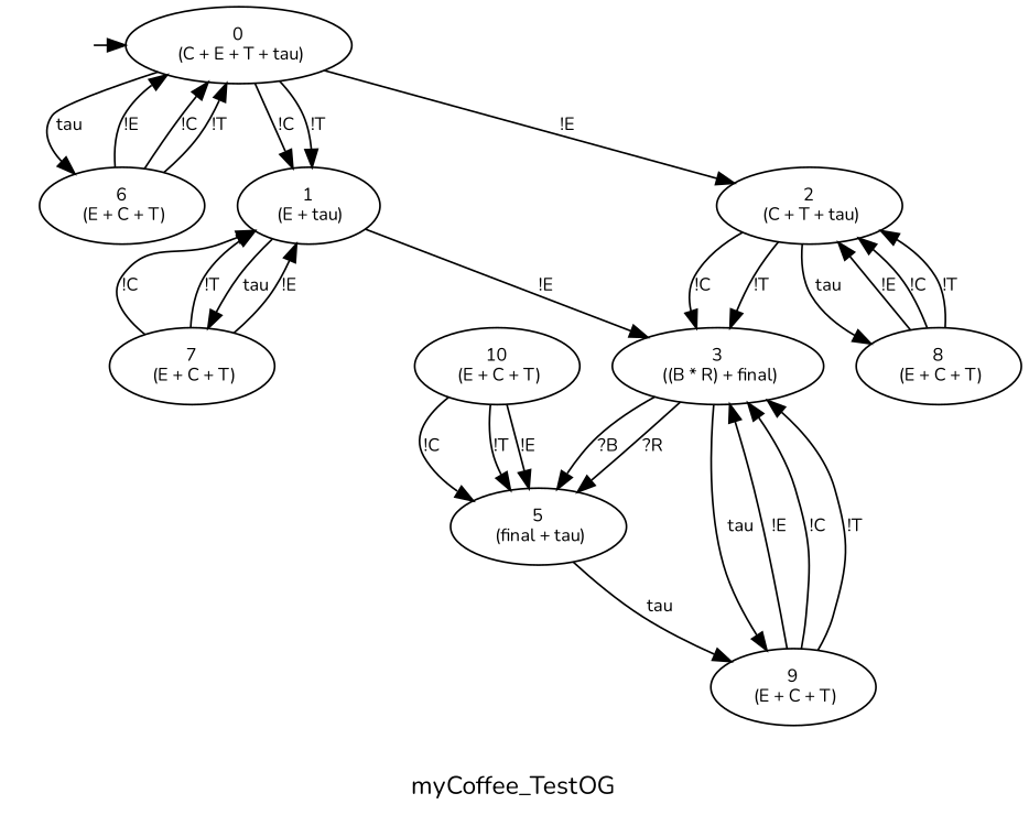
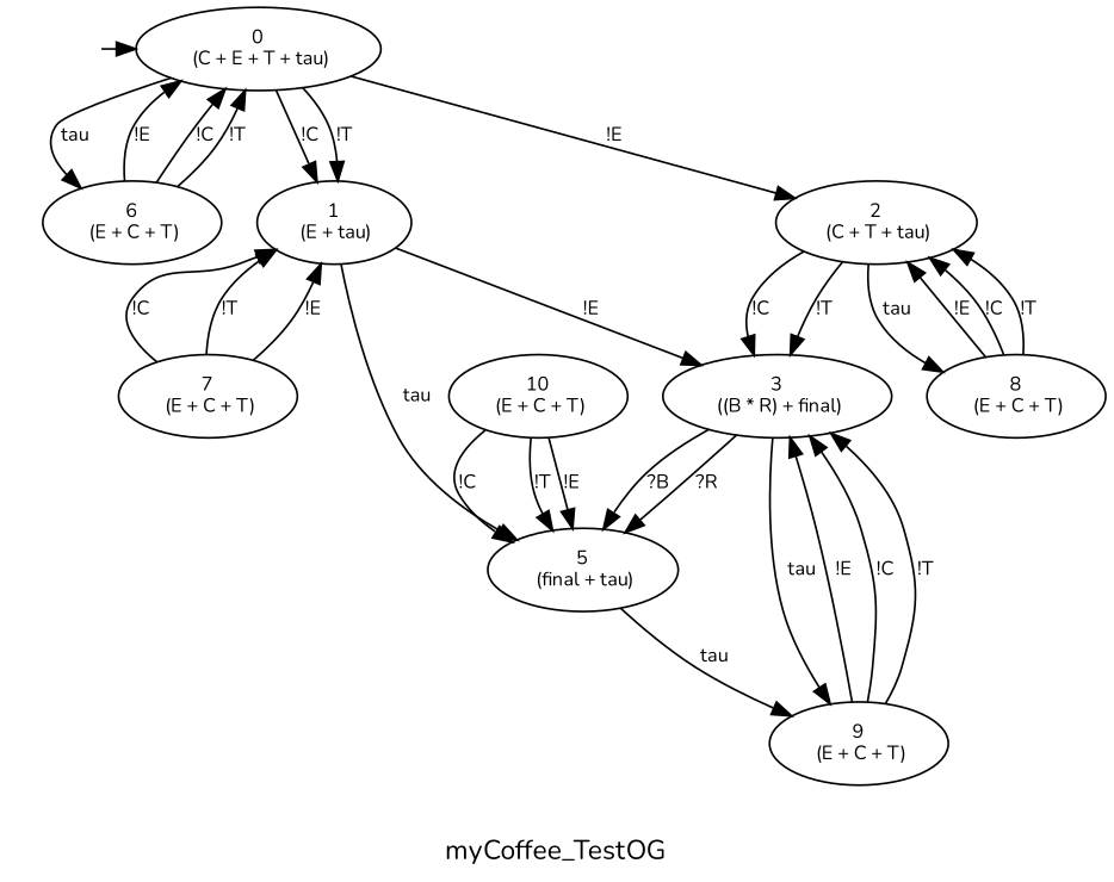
  digraph {
    fontname=Nunito
    label=myCoffee_TestOG
    node [fontname=Nunito fontsize=10]
    edge [fontname=Nunito fontsize=10]
    q_0 [height=0.01 style=invis width=0.01]
    n2 [label="0\n (C + E + T + tau)"]
    n3 [label="6\n (E + C + T)"]
    n4 [label="2\n (C + T + tau)"]
    n5 [label="1\n (E + tau)"]
    n6 [label="3\n ((B * R) + final)"]
    n7 [label="8\n (E + C + T)"]
    n8 [label="7\n (E + C + T)"]
    n9 [label="9\n (E + C + T)"]
    n10 [label="5\n (final + tau)"]
    n11 [label="10\n (E + C + T)"]
    q_0 -> n2 [minlen=0.5]
    n2 -> n3 [label=" tau"]
    n2 -> n4 [label="!E"]
    n2 -> n5 [label="!C"]
    n2 -> n5 [label="!T"]
    n3 -> n2 [label="!E"]
    n3 -> n2 [label="!C"]
    n3 -> n2 [label="!T"]
    n4 -> n6 [label="!C"]
    n4 -> n6 [label="!T"]
    n4 -> n7 [label=" tau"]
    n5 -> n6 [label="!E"]
-   n5 -> n8 [label=" tau"]
+   n5 -> n10 [label=" tau"]
    n6 -> n9 [label=" tau"]
    n6 -> n10 [label="?B"]
    n6 -> n10 [label="?R"]
    n7 -> n4 [label="!E"]
    n7 -> n4 [label="!C"]
    n7 -> n4 [label="!T"]
    n8 -> n5 [label="!E"]
    n8 -> n5 [label="!C"]
    n8 -> n5 [label="!T"]
    n9 -> n6 [label="!E"]
    n9 -> n6 [label="!C"]
    n9 -> n6 [label="!T"]
    n10 -> n9 [label=" tau"]
    n11 -> n10 [label="!E"]
    n11 -> n10 [label="!C"]
    n11 -> n10 [label="!T"]
  }
